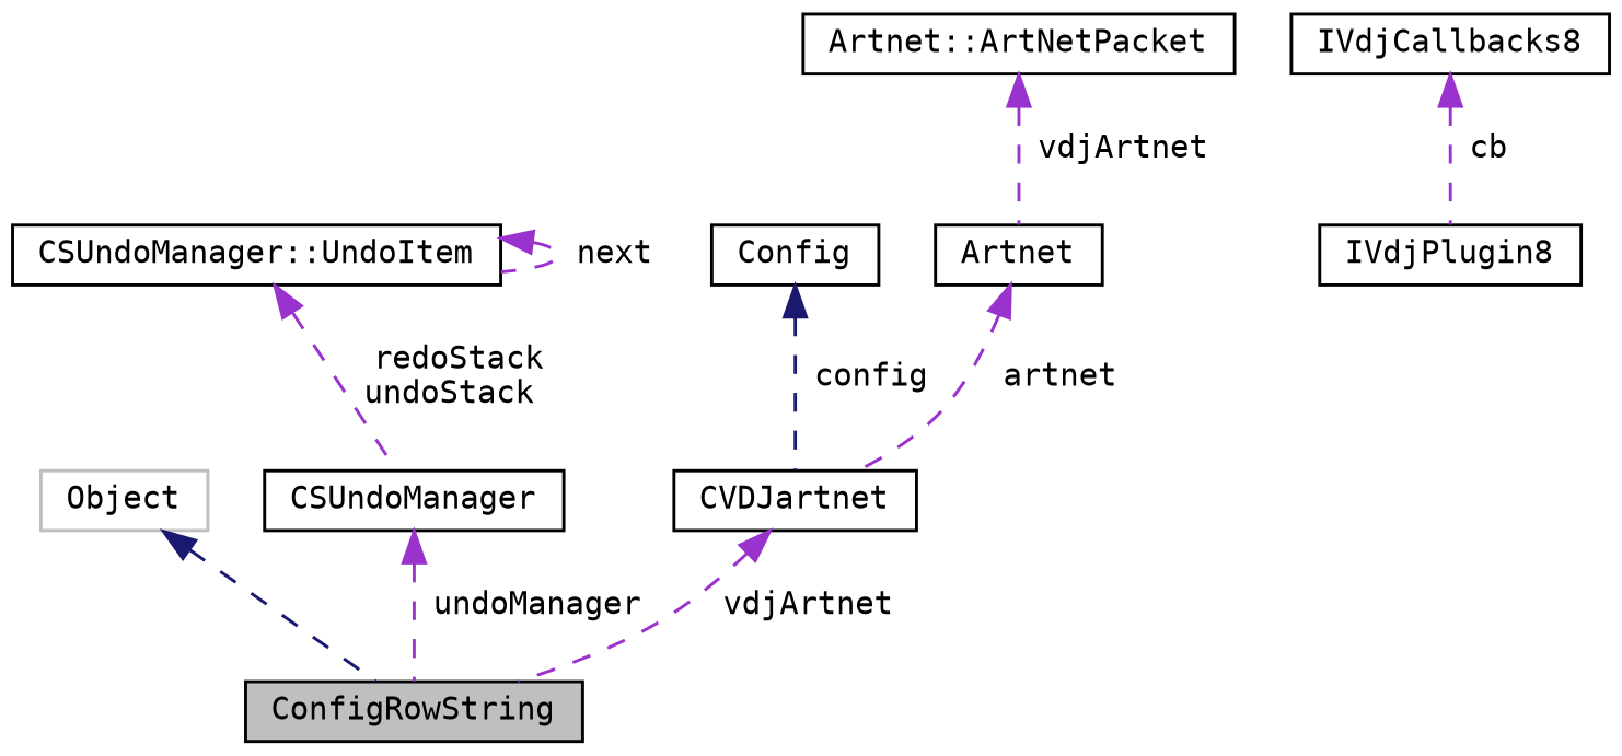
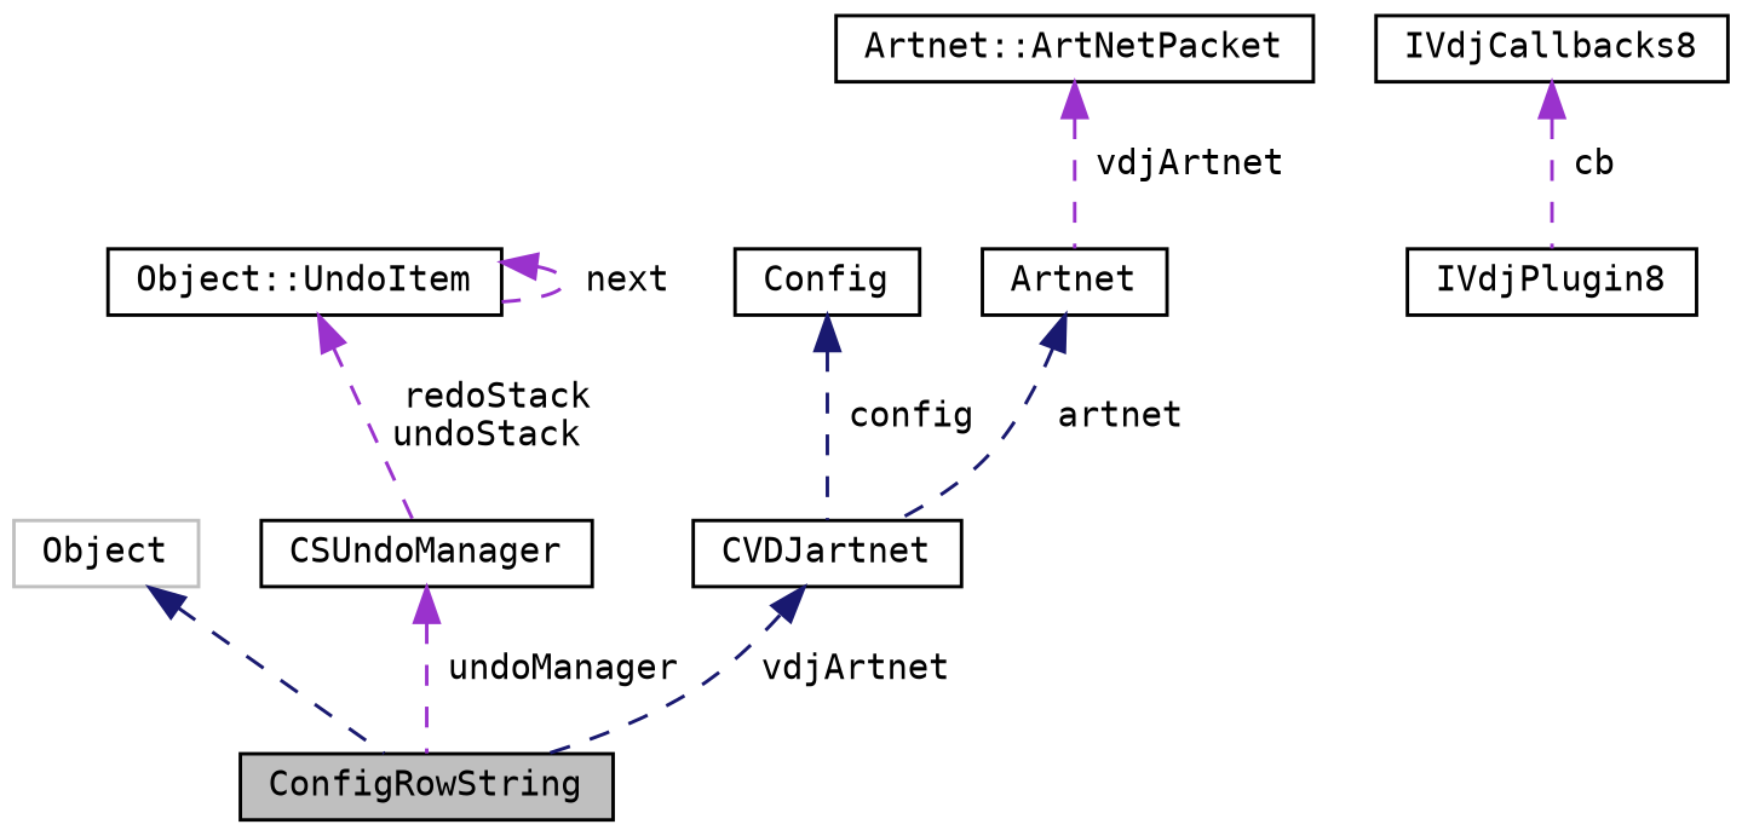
  digraph {
    fontname="DejaVu Sans Mono"
    node [color=black fillcolor=white fontname="DejaVu Sans Mono" fontsize=10 shape=record style=filled]
    edge [color=darkorchid3 dir=back fontname="DejaVu Sans Mono" fontsize=10 labelfontname=Helvetica labelfontsize=10 style=dashed]
    n1 [fillcolor=grey75 fontcolor=black height=0.2 label=ConfigRowString width=0.4]
    n2 [color=grey75 height=0.2 label=Object width=0.4]
    n3 [height=0.2 label=CSUndoManager width=0.4]
-   n4 [height=0.2 label="CSUndoManager::UndoItem" width=0.4]
+   n4 [height=0.2 label="Object::UndoItem" width=0.4]
    n5 [height=0.2 label=CVDJartnet width=0.4]
    n6 [height=0.2 label=IVdjPlugin8 width=0.4]
    n7 [height=0.2 label=IVdjCallbacks8 width=0.4]
    n8 [height=0.2 label=Config width=0.4]
    n9 [height=0.2 label=Artnet width=0.4]
    n10 [height=0.2 label="Artnet::ArtNetPacket" width=0.4]
    n2 -> n1 [color=midnightblue]
    n3 -> n1 [label=" undoManager"]
    n4 -> n3 [label=" redoStack\nundoStack"]
    n4 -> n4 [label=" next"]
-   n5 -> n1 [label=" vdjArtnet"]
+   n5 -> n1 [color=midnightblue label=" vdjArtnet"]
    n7 -> n6 [label=" cb"]
    n8 -> n5 [color=midnightblue label=" config"]
-   n9 -> n5 [label=" artnet"]
+   n9 -> n5 [color=midnightblue label=" artnet"]
    n10 -> n9 [label=" vdjArtnet"]
  }
